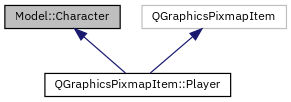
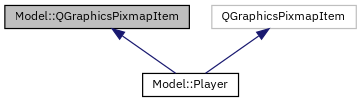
  digraph {
    fontname="IBM Plex Sans"
    node [color=black fillcolor=white fontname="IBM Plex Sans" fontsize=10 shape=record style=filled]
    edge [color=midnightblue dir=back fontname="IBM Plex Sans" fontsize=10 labelfontname=Helvetica labelfontsize=10 style=solid]
-   n1 [fillcolor=grey75 fontcolor=black height=0.2 label="Model::Character" width=0.4]
-   n2 [height=0.2 label="QGraphicsPixmapItem::Player" width=0.4]
+   n1 [fillcolor=grey75 fontcolor=black height=0.2 label="Model::QGraphicsPixmapItem" width=0.4]
+   n2 [height=0.2 label="Model::Player" width=0.4]
    n3 [color=grey75 height=0.2 label=QGraphicsPixmapItem width=0.4]
    n1 -> n2
    n3 -> n2
  }
